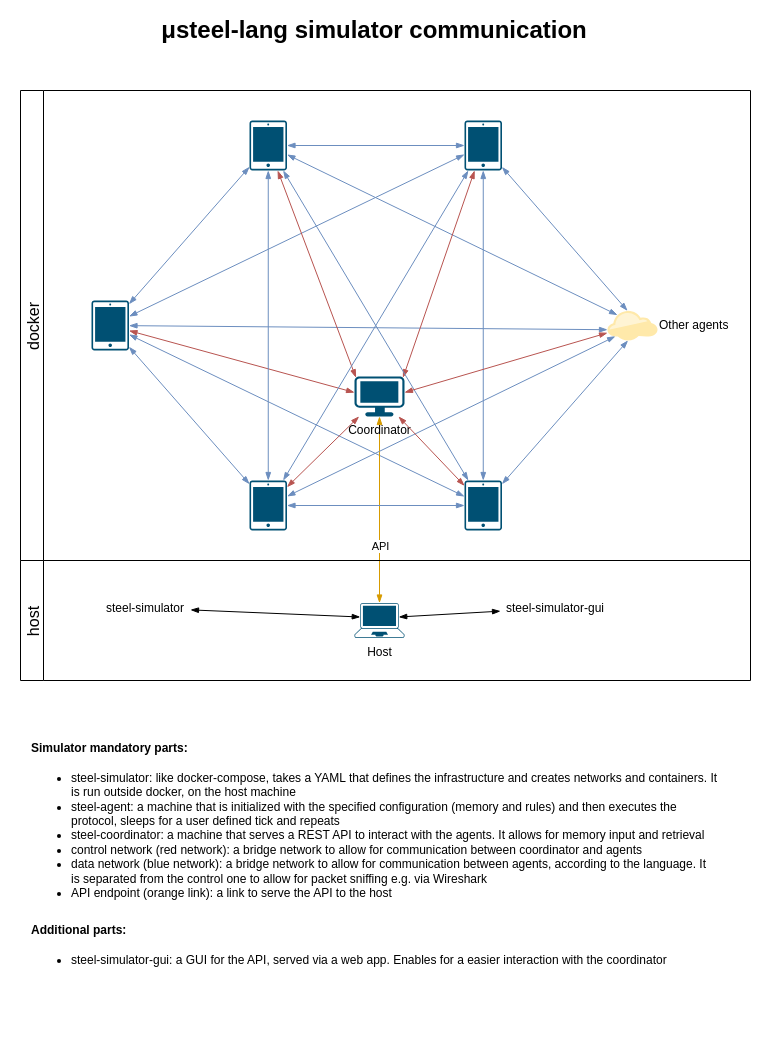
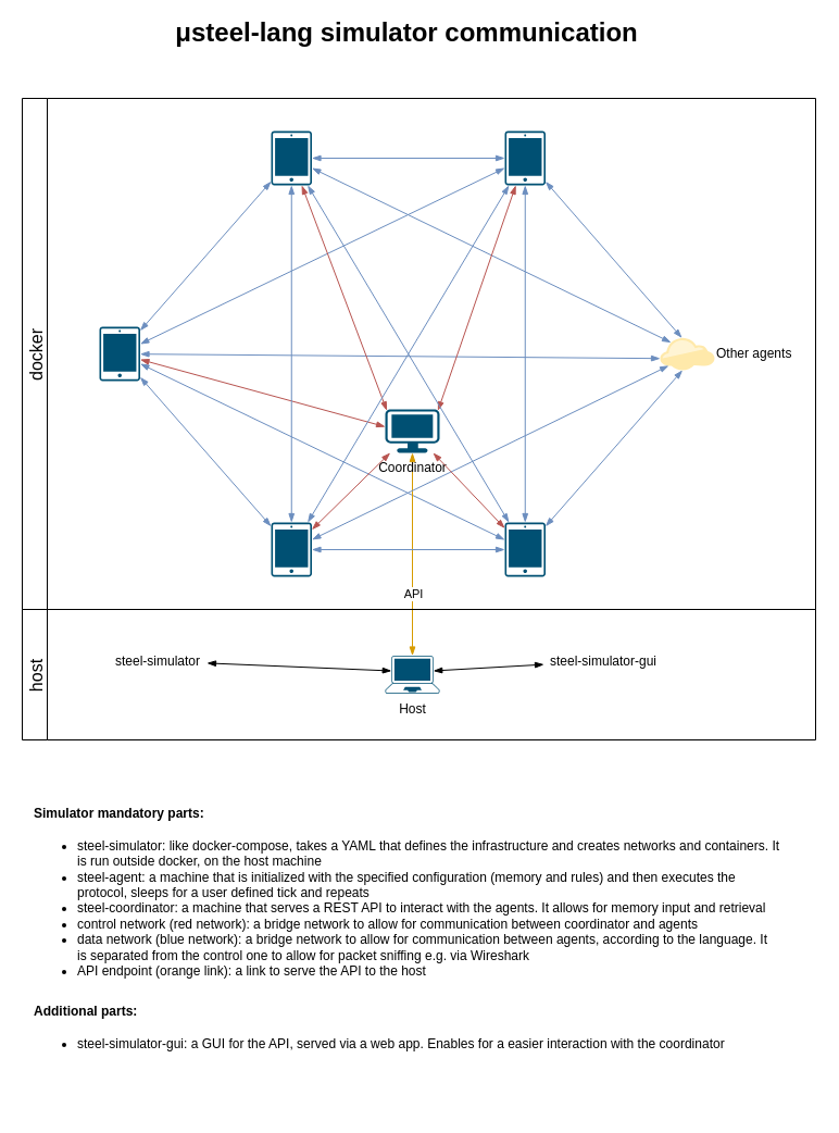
  <mxCell id="0" />
  <mxCell id="1" parent="0" />
  <mxCell id="2" value="docker" style="swimlane;fontSize=16;collapsible=0;fontStyle=0;horizontal=0;" vertex="1" parent="1"><mxGeometry x="20" y="90" width="730" height="470" as="geometry"><mxRectangle x="60" y="110" width="90" height="23" as="alternateBounds" /></mxGeometry></mxCell>
  <mxCell id="3" style="edgeStyle=none;rounded=0;orthogonalLoop=1;jettySize=auto;html=1;startArrow=blockThin;startFill=1;fillColor=#dae8fc;strokeColor=#6c8ebf;endArrow=blockThin;endFill=1;" edge="1" parent="1" source="9" target="16"><mxGeometry relative="1" as="geometry" /></mxCell>
  <mxCell id="4" style="edgeStyle=none;rounded=0;orthogonalLoop=1;jettySize=auto;html=1;startArrow=blockThin;startFill=1;fillColor=#dae8fc;strokeColor=#6c8ebf;endArrow=blockThin;endFill=1;" edge="1" parent="1" source="9" target="22"><mxGeometry relative="1" as="geometry" /></mxCell>
  <mxCell id="5" style="edgeStyle=none;rounded=0;orthogonalLoop=1;jettySize=auto;html=1;startArrow=blockThin;startFill=1;fillColor=#dae8fc;strokeColor=#6c8ebf;endArrow=blockThin;endFill=1;" edge="1" parent="1" source="9" target="25"><mxGeometry relative="1" as="geometry" /></mxCell>
  <mxCell id="6" style="edgeStyle=none;rounded=0;orthogonalLoop=1;jettySize=auto;html=1;startArrow=blockThin;startFill=1;fillColor=#dae8fc;strokeColor=#6c8ebf;endArrow=blockThin;endFill=1;" edge="1" parent="1" source="9" target="30"><mxGeometry relative="1" as="geometry" /></mxCell>
  <mxCell id="7" style="edgeStyle=none;rounded=0;orthogonalLoop=1;jettySize=auto;html=1;entryX=0;entryY=0.64;entryDx=0;entryDy=0;entryPerimeter=0;startArrow=blockThin;startFill=1;fillColor=#dae8fc;strokeColor=#6c8ebf;endArrow=blockThin;endFill=1;" edge="1" parent="1" source="9" target="32"><mxGeometry relative="1" as="geometry" /></mxCell>
  <mxCell id="8" style="edgeStyle=none;rounded=0;orthogonalLoop=1;jettySize=auto;html=1;startArrow=blockThin;startFill=1;endArrow=blockThin;endFill=1;entryX=0;entryY=0.4;entryDx=0;entryDy=0;entryPerimeter=0;fillColor=#f8cecc;strokeColor=#b85450;" edge="1" parent="1" source="9" target="12"><mxGeometry relative="1" as="geometry"><mxPoint x="244" y="630" as="targetPoint" /></mxGeometry></mxCell>
  <mxCell id="9" value="" style="points=[[0.015,0.015,0],[0.985,0.015,0],[0.985,0.985,0],[0.015,0.985,0],[0.25,0,0],[0.5,0,0],[0.75,0,0],[1,0.25,0],[1,0.5,0],[1,0.75,0],[0.75,1,0],[0.5,1,0],[0.25,1,0],[0,0.75,0],[0,0.5,0],[0,0.25,0]];verticalLabelPosition=bottom;html=1;verticalAlign=top;aspect=fixed;align=center;pointerEvents=1;shape=mxgraph.cisco19.handheld;fillColor=#005073;strokeColor=none;" vertex="1" parent="1"><mxGeometry x="91" y="300" width="37.5" height="50" as="geometry" /></mxCell>
  <mxCell id="10" style="edgeStyle=none;rounded=0;orthogonalLoop=1;jettySize=auto;html=1;entryX=0.5;entryY=0;entryDx=0;entryDy=0;entryPerimeter=0;startArrow=blockThin;startFill=1;endArrow=blockThin;endFill=1;fillColor=#ffe6cc;strokeColor=#d79b00;" edge="1" parent="1" source="12" target="36"><mxGeometry relative="1" as="geometry" /></mxCell>
  <mxCell id="11" value="API" style="edgeLabel;html=1;align=center;verticalAlign=middle;resizable=0;points=[];" vertex="1" connectable="0" parent="10"><mxGeometry x="0.386" relative="1" as="geometry"><mxPoint as="offset" /></mxGeometry></mxCell>
  <mxCell id="12" value="Coordinator" style="points=[[0.03,0.03,0],[0.5,0,0],[0.97,0.03,0],[1,0.4,0],[0.97,0.745,0],[0.5,1,0],[0.03,0.745,0],[0,0.4,0]];verticalLabelPosition=bottom;html=1;verticalAlign=top;aspect=fixed;align=center;pointerEvents=1;shape=mxgraph.cisco19.workstation;fillColor=#005073;strokeColor=none;" vertex="1" parent="1"><mxGeometry x="354" y="376" width="50" height="40" as="geometry" /></mxCell>
  <mxCell id="13" style="edgeStyle=none;rounded=0;orthogonalLoop=1;jettySize=auto;html=1;startArrow=blockThin;startFill=1;fillColor=#dae8fc;strokeColor=#6c8ebf;endArrow=blockThin;endFill=1;" edge="1" parent="1" source="16" target="25"><mxGeometry relative="1" as="geometry" /></mxCell>
  <mxCell id="14" style="edgeStyle=none;rounded=0;orthogonalLoop=1;jettySize=auto;html=1;entryX=0.2;entryY=0.15;entryDx=0;entryDy=0;entryPerimeter=0;startArrow=blockThin;startFill=1;fillColor=#dae8fc;strokeColor=#6c8ebf;endArrow=blockThin;endFill=1;" edge="1" parent="1" source="16" target="32"><mxGeometry relative="1" as="geometry" /></mxCell>
  <mxCell id="15" style="edgeStyle=none;rounded=0;orthogonalLoop=1;jettySize=auto;html=1;entryX=0.03;entryY=0.03;entryDx=0;entryDy=0;entryPerimeter=0;startArrow=blockThin;startFill=1;endArrow=blockThin;endFill=1;fillColor=#f8cecc;strokeColor=#b85450;" edge="1" parent="1" source="16" target="12"><mxGeometry relative="1" as="geometry" /></mxCell>
  <mxCell id="16" value="" style="points=[[0.015,0.015,0],[0.985,0.015,0],[0.985,0.985,0],[0.015,0.985,0],[0.25,0,0],[0.5,0,0],[0.75,0,0],[1,0.25,0],[1,0.5,0],[1,0.75,0],[0.75,1,0],[0.5,1,0],[0.25,1,0],[0,0.75,0],[0,0.5,0],[0,0.25,0]];verticalLabelPosition=bottom;html=1;verticalAlign=top;aspect=fixed;align=center;pointerEvents=1;shape=mxgraph.cisco19.handheld;fillColor=#005073;strokeColor=none;" vertex="1" parent="1"><mxGeometry x="249" y="120" width="37.5" height="50" as="geometry" /></mxCell>
  <mxCell id="17" style="edgeStyle=none;rounded=0;orthogonalLoop=1;jettySize=auto;html=1;startArrow=blockThin;startFill=1;fillColor=#dae8fc;strokeColor=#6c8ebf;endArrow=blockThin;endFill=1;" edge="1" parent="1" source="22" target="16"><mxGeometry relative="1" as="geometry" /></mxCell>
  <mxCell id="18" style="edgeStyle=none;rounded=0;orthogonalLoop=1;jettySize=auto;html=1;startArrow=blockThin;startFill=1;fillColor=#dae8fc;strokeColor=#6c8ebf;endArrow=blockThin;endFill=1;" edge="1" parent="1" source="22" target="25"><mxGeometry relative="1" as="geometry" /></mxCell>
  <mxCell id="19" style="edgeStyle=none;rounded=0;orthogonalLoop=1;jettySize=auto;html=1;startArrow=blockThin;startFill=1;fillColor=#dae8fc;strokeColor=#6c8ebf;endArrow=blockThin;endFill=1;" edge="1" parent="1" source="22" target="30"><mxGeometry relative="1" as="geometry" /></mxCell>
  <mxCell id="20" style="edgeStyle=none;rounded=0;orthogonalLoop=1;jettySize=auto;html=1;entryX=0.16;entryY=0.86;entryDx=0;entryDy=0;entryPerimeter=0;startArrow=blockThin;startFill=1;fillColor=#dae8fc;strokeColor=#6c8ebf;endArrow=blockThin;endFill=1;" edge="1" parent="1" source="22" target="32"><mxGeometry relative="1" as="geometry" /></mxCell>
  <mxCell id="21" style="edgeStyle=none;rounded=0;orthogonalLoop=1;jettySize=auto;html=1;startArrow=blockThin;startFill=1;endArrow=blockThin;endFill=1;fillColor=#f8cecc;strokeColor=#b85450;" edge="1" parent="1" source="22" target="12"><mxGeometry relative="1" as="geometry" /></mxCell>
  <mxCell id="22" value="" style="points=[[0.015,0.015,0],[0.985,0.015,0],[0.985,0.985,0],[0.015,0.985,0],[0.25,0,0],[0.5,0,0],[0.75,0,0],[1,0.25,0],[1,0.5,0],[1,0.75,0],[0.75,1,0],[0.5,1,0],[0.25,1,0],[0,0.75,0],[0,0.5,0],[0,0.25,0]];verticalLabelPosition=bottom;html=1;verticalAlign=top;aspect=fixed;align=center;pointerEvents=1;shape=mxgraph.cisco19.handheld;fillColor=#005073;strokeColor=none;" vertex="1" parent="1"><mxGeometry x="249" y="480" width="37.5" height="50" as="geometry" /></mxCell>
  <mxCell id="23" style="edgeStyle=none;rounded=0;orthogonalLoop=1;jettySize=auto;html=1;entryX=0.4;entryY=0.01;entryDx=0;entryDy=0;entryPerimeter=0;startArrow=blockThin;startFill=1;fillColor=#dae8fc;strokeColor=#6c8ebf;endArrow=blockThin;endFill=1;" edge="1" parent="1" source="25" target="32"><mxGeometry relative="1" as="geometry" /></mxCell>
  <mxCell id="24" style="edgeStyle=none;rounded=0;orthogonalLoop=1;jettySize=auto;html=1;entryX=0.97;entryY=0.03;entryDx=0;entryDy=0;entryPerimeter=0;startArrow=blockThin;startFill=1;endArrow=blockThin;endFill=1;fillColor=#f8cecc;strokeColor=#b85450;" edge="1" parent="1" source="25" target="12"><mxGeometry relative="1" as="geometry" /></mxCell>
  <mxCell id="25" value="" style="points=[[0.015,0.015,0],[0.985,0.015,0],[0.985,0.985,0],[0.015,0.985,0],[0.25,0,0],[0.5,0,0],[0.75,0,0],[1,0.25,0],[1,0.5,0],[1,0.75,0],[0.75,1,0],[0.5,1,0],[0.25,1,0],[0,0.75,0],[0,0.5,0],[0,0.25,0]];verticalLabelPosition=bottom;html=1;verticalAlign=top;aspect=fixed;align=center;pointerEvents=1;shape=mxgraph.cisco19.handheld;fillColor=#005073;strokeColor=none;" vertex="1" parent="1"><mxGeometry x="464" y="120" width="37.5" height="50" as="geometry" /></mxCell>
  <mxCell id="26" style="edgeStyle=none;rounded=0;orthogonalLoop=1;jettySize=auto;html=1;startArrow=blockThin;startFill=1;fillColor=#dae8fc;strokeColor=#6c8ebf;endArrow=blockThin;endFill=1;" edge="1" parent="1" source="30" target="25"><mxGeometry relative="1" as="geometry" /></mxCell>
  <mxCell id="27" style="edgeStyle=none;rounded=0;orthogonalLoop=1;jettySize=auto;html=1;startArrow=blockThin;startFill=1;fillColor=#dae8fc;strokeColor=#6c8ebf;endArrow=blockThin;endFill=1;" edge="1" parent="1" source="30" target="16"><mxGeometry relative="1" as="geometry" /></mxCell>
  <mxCell id="28" style="edgeStyle=none;rounded=0;orthogonalLoop=1;jettySize=auto;html=1;entryX=0.41;entryY=1;entryDx=0;entryDy=0;entryPerimeter=0;startArrow=blockThin;startFill=1;fillColor=#dae8fc;strokeColor=#6c8ebf;endArrow=blockThin;endFill=1;" edge="1" parent="1" source="30" target="32"><mxGeometry relative="1" as="geometry" /></mxCell>
  <mxCell id="29" style="edgeStyle=none;rounded=0;orthogonalLoop=1;jettySize=auto;html=1;startArrow=blockThin;startFill=1;endArrow=blockThin;endFill=1;fillColor=#f8cecc;strokeColor=#b85450;" edge="1" parent="1" source="30" target="12"><mxGeometry relative="1" as="geometry" /></mxCell>
  <mxCell id="30" value="" style="points=[[0.015,0.015,0],[0.985,0.015,0],[0.985,0.985,0],[0.015,0.985,0],[0.25,0,0],[0.5,0,0],[0.75,0,0],[1,0.25,0],[1,0.5,0],[1,0.75,0],[0.75,1,0],[0.5,1,0],[0.25,1,0],[0,0.75,0],[0,0.5,0],[0,0.25,0]];verticalLabelPosition=bottom;html=1;verticalAlign=top;aspect=fixed;align=center;pointerEvents=1;shape=mxgraph.cisco19.handheld;fillColor=#005073;strokeColor=none;" vertex="1" parent="1"><mxGeometry x="464" y="480" width="37.5" height="50" as="geometry" /></mxCell>
- <mxCell id="31" style="edgeStyle=none;rounded=0;orthogonalLoop=1;jettySize=auto;html=1;entryX=1;entryY=0.4;entryDx=0;entryDy=0;entryPerimeter=0;startArrow=blockThin;startFill=1;endArrow=blockThin;endFill=1;fillColor=#f8cecc;strokeColor=#b85450;" edge="1" parent="1" source="32" target="12"><mxGeometry relative="1" as="geometry" /></mxCell>
  <mxCell id="32" value="Other agents" style="points=[[0,0.64,0],[0.2,0.15,0],[0.4,0.01,0],[0.79,0.25,0],[1,0.65,0],[0.8,0.86,0],[0.41,1,0],[0.16,0.86,0]];verticalLabelPosition=middle;html=1;verticalAlign=middle;aspect=fixed;align=left;pointerEvents=1;shape=mxgraph.cisco19.cloud2;fillColor=#FFE9AA;strokeColor=none;labelPosition=right;" vertex="1" parent="1"><mxGeometry x="607" y="310" width="50" height="30" as="geometry" /></mxCell>
  <mxCell id="33" value="&lt;b&gt;μsteel-lang simulator communication&lt;/b&gt;" style="text;html=1;strokeColor=none;fillColor=none;align=center;verticalAlign=middle;whiteSpace=wrap;rounded=0;fontSize=24;" vertex="1" parent="1"><mxGeometry x="109" y="20" width="530" height="20" as="geometry" /></mxCell>
  <mxCell id="34" value="&lt;font&gt;&lt;b style=&quot;font-size: 12px&quot;&gt;Simulator mandatory parts:&lt;br&gt;&lt;/b&gt;&lt;ul style=&quot;font-size: 12px&quot;&gt;&lt;li&gt;steel-simulator: like docker-compose, takes a YAML that defines the infrastructure and creates networks and containers. It is run outside docker, on the host machine&lt;/li&gt;&lt;li&gt;steel-agent: a machine that is initialized with the specified configuration (memory and rules) and then executes the protocol, sleeps for a user defined tick and repeats&lt;/li&gt;&lt;li&gt;steel-coordinator: a machine that serves a REST API to interact with the agents. It allows for memory input and retrieval&lt;/li&gt;&lt;li&gt;control network (red network): a bridge network to allow for communication between coordinator and agents&lt;/li&gt;&lt;li&gt;data network (blue network): a bridge network to allow for communication between agents, according to the language. It is separated from the control one to allow for packet sniffing e.g. via Wireshark&lt;/li&gt;&lt;li&gt;API endpoint (orange link): a link to serve the API to the host&lt;/li&gt;&lt;/ul&gt;&lt;span style=&quot;font-size: 12px&quot;&gt;&lt;b&gt;Additional parts:&lt;br&gt;&lt;/b&gt;&lt;ul&gt;&lt;li&gt;&lt;font&gt;&lt;span style=&quot;font-size: 12px&quot;&gt;steel-simulator-gui: a GUI for the API, served via a web app. Enables for a easier interaction with the coordinator&lt;/span&gt;&lt;/font&gt;&lt;/li&gt;&lt;/ul&gt;&lt;/span&gt;&lt;/font&gt;" style="text;html=1;strokeColor=none;fillColor=none;spacing=5;spacingTop=-20;whiteSpace=wrap;overflow=hidden;rounded=0;fontSize=24;" vertex="1" parent="1"><mxGeometry x="26" y="740" width="695.25" height="280" as="geometry" /></mxCell>
  <mxCell id="35" value="host" style="swimlane;fontSize=16;collapsible=0;fontStyle=0;horizontal=0;" vertex="1" parent="1"><mxGeometry x="20" y="560" width="730" height="120" as="geometry"><mxRectangle x="60" y="110" width="90" height="23" as="alternateBounds" /></mxGeometry></mxCell>
  <mxCell id="36" value="Host" style="points=[[0.13,0.02,0],[0.5,0,0],[0.87,0.02,0],[0.885,0.4,0],[0.985,0.985,0],[0.5,1,0],[0.015,0.985,0],[0.115,0.4,0]];verticalLabelPosition=bottom;html=1;verticalAlign=top;aspect=fixed;align=center;pointerEvents=1;shape=mxgraph.cisco19.laptop;fillColor=#005073;strokeColor=none;" vertex="1" parent="35"><mxGeometry x="334" y="42.5" width="50" height="35" as="geometry" /></mxCell>
  <mxCell id="37" style="edgeStyle=none;rounded=0;orthogonalLoop=1;jettySize=auto;html=1;entryX=0.885;entryY=0.4;entryDx=0;entryDy=0;entryPerimeter=0;fontSize=16;startArrow=blockThin;startFill=1;endArrow=blockThin;endFill=1;" edge="1" parent="35" source="38" target="36"><mxGeometry relative="1" as="geometry" /></mxCell>
  <mxCell id="38" value="steel-simulator-gui" style="text;html=1;strokeColor=none;fillColor=none;align=center;verticalAlign=middle;whiteSpace=wrap;rounded=0;fontSize=12;" vertex="1" parent="35"><mxGeometry x="480" y="37.5" width="110" height="20" as="geometry" /></mxCell>
  <mxCell id="39" style="edgeStyle=none;rounded=0;orthogonalLoop=1;jettySize=auto;html=1;entryX=0.115;entryY=0.4;entryDx=0;entryDy=0;entryPerimeter=0;fontSize=16;startArrow=blockThin;startFill=1;endArrow=blockThin;endFill=1;" edge="1" parent="35" source="40" target="36"><mxGeometry relative="1" as="geometry" /></mxCell>
  <mxCell id="40" value="steel-simulator" style="text;html=1;strokeColor=none;fillColor=none;align=center;verticalAlign=middle;whiteSpace=wrap;rounded=0;fontSize=12;" vertex="1" parent="35"><mxGeometry x="80" y="37.5" width="90" height="20" as="geometry" /></mxCell>
